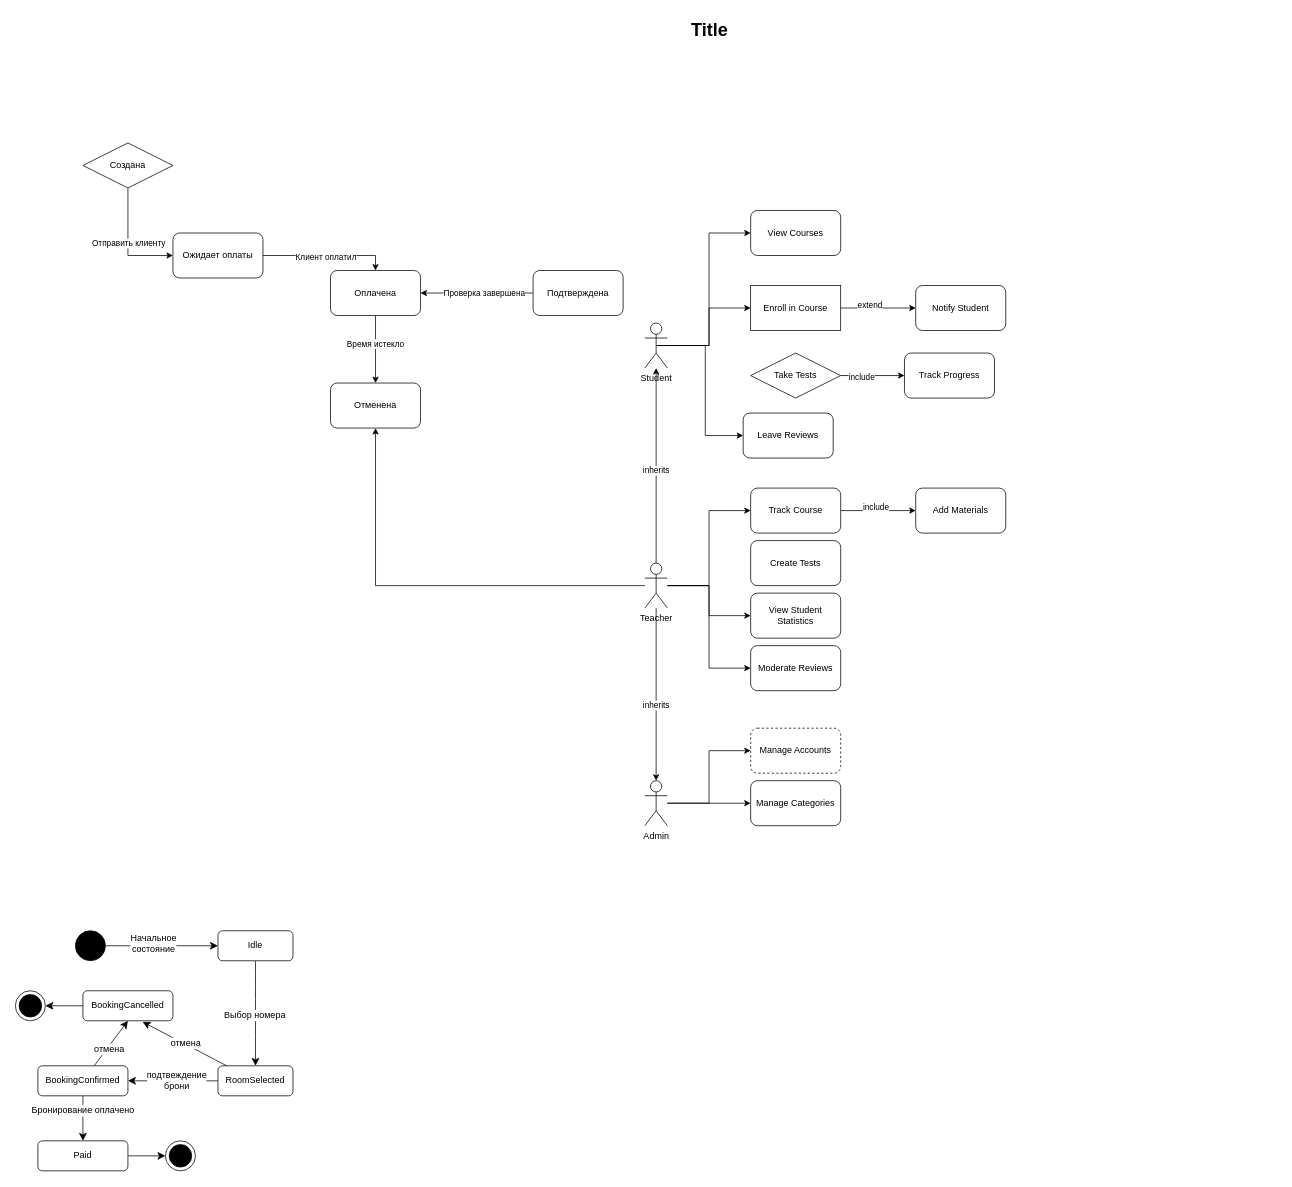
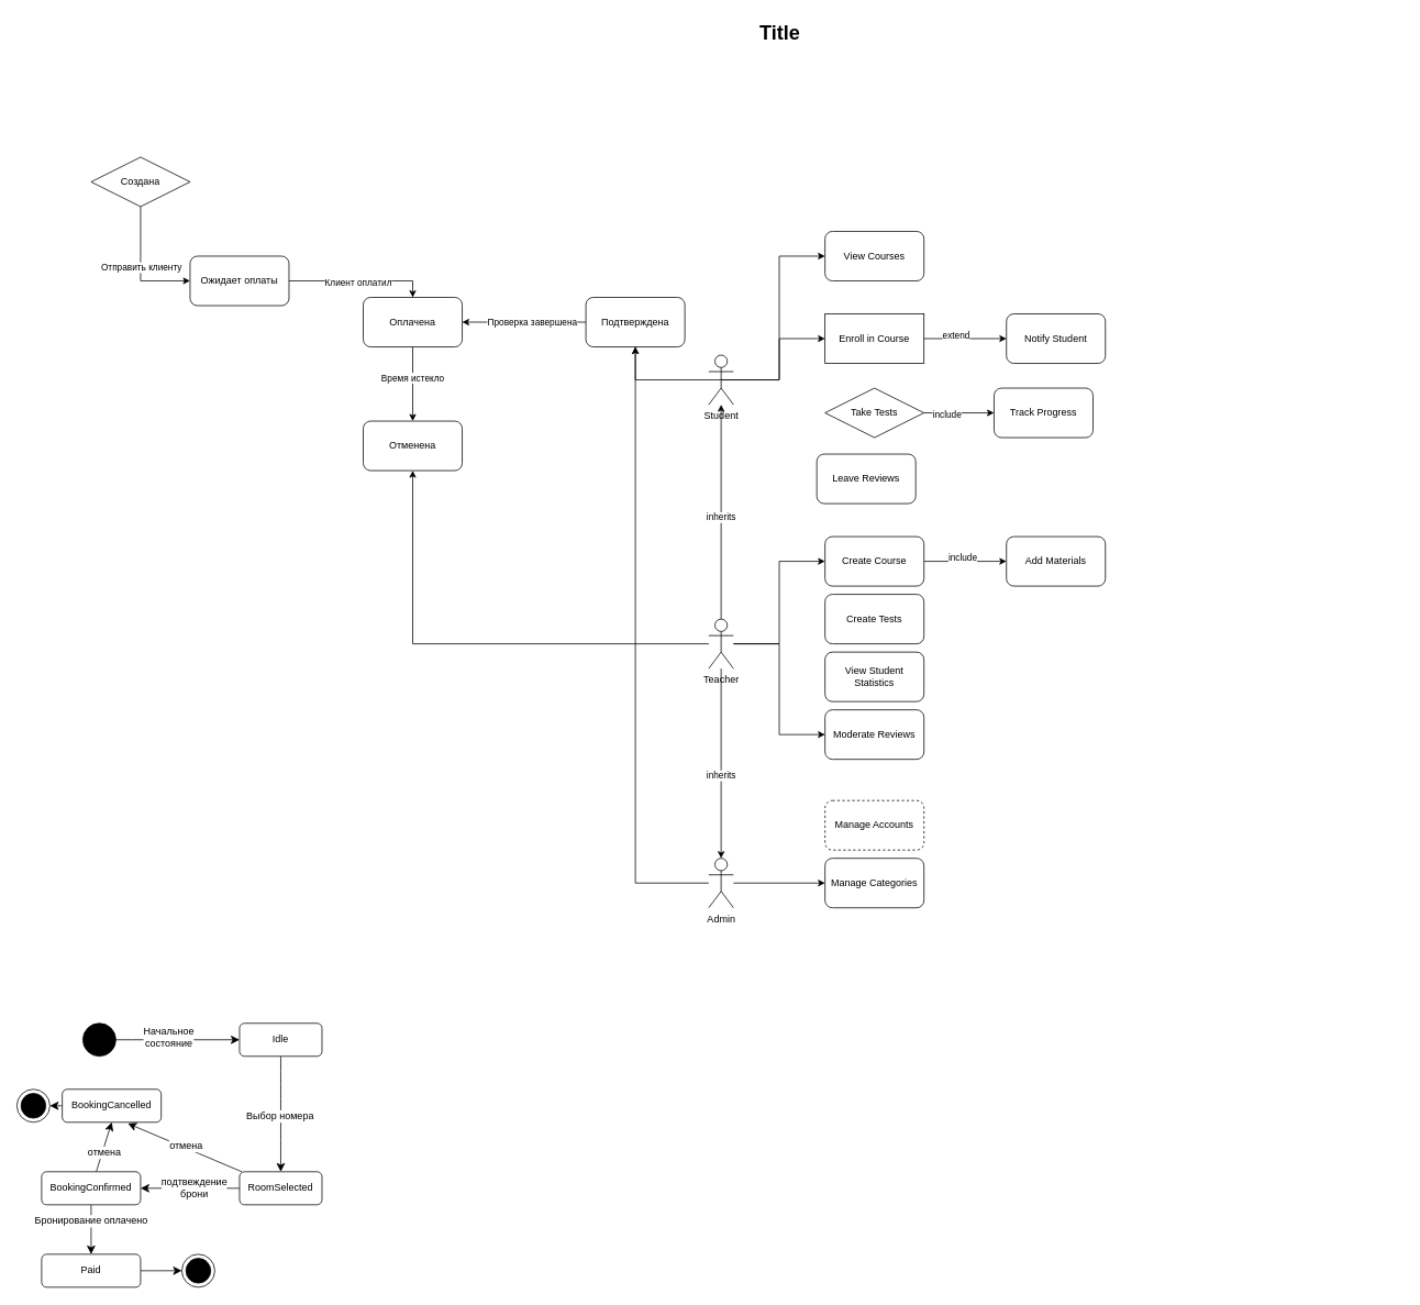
  <mxCell id="0" style=";html=1;" />
  <mxCell id="1" style=";html=1;" parent="0" />
  <mxCell id="2" value="Title" style="text;strokeColor=none;fillColor=none;html=1;fontSize=24;fontStyle=1;verticalAlign=middle;align=center;" parent="1" vertex="1"><mxGeometry x="190" y="20" width="1510" height="40" as="geometry" /></mxCell>
  <mxCell id="3" value="Student" style="shape=umlActor;verticalLabelPosition=bottom;verticalAlign=top;html=1;outlineConnect=0;" parent="1" vertex="1"><mxGeometry x="859" y="430" width="30" height="60" as="geometry" /></mxCell>
  <mxCell id="4" value="Take Tests" style="rhombus;whiteSpace=wrap;html=1;" parent="1" vertex="1"><mxGeometry x="1000" y="470" width="120" height="60" as="geometry" /></mxCell>
  <mxCell id="5" value="Enroll in Course" style="whiteSpace=wrap;html=1;rounded=0;" parent="1" vertex="1"><mxGeometry x="1000" y="380" width="120" height="60" as="geometry" /></mxCell>
  <mxCell id="6" value="Leave Reviews" style="rounded=1;whiteSpace=wrap;html=1;" parent="1" vertex="1"><mxGeometry x="990" y="550" width="120" height="60" as="geometry" /></mxCell>
- <mxCell id="7" value="" style="edgeStyle=orthogonalEdgeStyle;rounded=0;orthogonalLoop=1;jettySize=auto;html=1;entryX=0;entryY=0.5;entryDx=0;entryDy=0;exitX=0.5;exitY=0.5;exitDx=0;exitDy=0;exitPerimeter=0;" parent="1" source="3" target="6" edge="1"><mxGeometry relative="1" as="geometry"><mxPoint x="900" y="510" as="sourcePoint" /><mxPoint x="1010" y="510" as="targetPoint" /></mxGeometry></mxCell>
+ <mxCell id="7" value="" style="edgeStyle=orthogonalEdgeStyle;rounded=0;orthogonalLoop=1;jettySize=auto;html=1;exitX=0.5;exitY=0.5;exitDx=0;exitDy=0;exitPerimeter=0;" parent="1" source="3" target="46" edge="1"><mxGeometry relative="1" as="geometry"><mxPoint x="900" y="510" as="sourcePoint" /><mxPoint x="1010" y="510" as="targetPoint" /></mxGeometry></mxCell>
  <mxCell id="8" value="" style="edgeStyle=orthogonalEdgeStyle;rounded=0;orthogonalLoop=1;jettySize=auto;html=1;entryX=0;entryY=0.5;entryDx=0;entryDy=0;exitX=0.5;exitY=0.5;exitDx=0;exitDy=0;exitPerimeter=0;" parent="1" source="3" target="5" edge="1"><mxGeometry relative="1" as="geometry"><mxPoint x="880" y="500" as="sourcePoint" /><mxPoint x="1010" y="510" as="targetPoint" /></mxGeometry></mxCell>
  <mxCell id="9" value="View Courses" style="rounded=1;whiteSpace=wrap;html=1;" parent="1" vertex="1"><mxGeometry x="1000" y="280" width="120" height="60" as="geometry" /></mxCell>
  <mxCell id="10" value="" style="edgeStyle=orthogonalEdgeStyle;rounded=0;orthogonalLoop=1;jettySize=auto;html=1;entryX=0;entryY=0.5;entryDx=0;entryDy=0;exitX=0.5;exitY=0.5;exitDx=0;exitDy=0;exitPerimeter=0;" parent="1" source="3" target="9" edge="1"><mxGeometry relative="1" as="geometry"><mxPoint x="885" y="510" as="sourcePoint" /><mxPoint x="1010" y="420" as="targetPoint" /></mxGeometry></mxCell>
  <mxCell id="11" value="Notify Student" style="rounded=1;whiteSpace=wrap;html=1;" parent="1" vertex="1"><mxGeometry x="1220" y="380" width="120" height="60" as="geometry" /></mxCell>
  <mxCell id="12" value="" style="edgeStyle=orthogonalEdgeStyle;rounded=0;orthogonalLoop=1;jettySize=auto;html=1;entryX=0;entryY=0.5;entryDx=0;entryDy=0;exitX=1;exitY=0.5;exitDx=0;exitDy=0;" parent="1" source="5" target="11" edge="1"><mxGeometry relative="1" as="geometry"><mxPoint x="1140" y="440" as="sourcePoint" /><mxPoint x="1010" y="420" as="targetPoint" /></mxGeometry></mxCell>
  <mxCell id="13" value="extend" style="edgeLabel;html=1;align=center;verticalAlign=middle;resizable=0;points=[];" parent="12" vertex="1" connectable="0"><mxGeometry x="-0.245" y="4" relative="1" as="geometry"><mxPoint as="offset" /></mxGeometry></mxCell>
  <mxCell id="14" value="Track Progress" style="rounded=1;whiteSpace=wrap;html=1;" parent="1" vertex="1"><mxGeometry x="1205" y="470" width="120" height="60" as="geometry" /></mxCell>
  <mxCell id="15" value="" style="edgeStyle=orthogonalEdgeStyle;rounded=0;orthogonalLoop=1;jettySize=auto;html=1;entryX=0;entryY=0.5;entryDx=0;entryDy=0;exitX=1;exitY=0.5;exitDx=0;exitDy=0;" parent="1" source="4" target="14" edge="1"><mxGeometry relative="1" as="geometry"><mxPoint x="1130" y="420" as="sourcePoint" /><mxPoint x="1230" y="420" as="targetPoint" /></mxGeometry></mxCell>
  <mxCell id="16" value="include" style="edgeLabel;html=1;align=center;verticalAlign=middle;resizable=0;points=[];" parent="15" vertex="1" connectable="0"><mxGeometry x="-0.335" y="-1" relative="1" as="geometry"><mxPoint x="-1" as="offset" /></mxGeometry></mxCell>
  <mxCell id="17" style="edgeStyle=orthogonalEdgeStyle;rounded=0;orthogonalLoop=1;jettySize=auto;html=1;" parent="1" source="25" target="3" edge="1"><mxGeometry relative="1" as="geometry" /></mxCell>
  <mxCell id="18" value="inherits" style="edgeLabel;html=1;align=center;verticalAlign=middle;resizable=0;points=[];" parent="17" vertex="1" connectable="0"><mxGeometry x="-0.045" y="1" relative="1" as="geometry"><mxPoint as="offset" /></mxGeometry></mxCell>
  <mxCell id="19" value="" style="edgeStyle=orthogonalEdgeStyle;rounded=0;orthogonalLoop=1;jettySize=auto;html=1;" parent="1" source="25" target="28" edge="1"><mxGeometry relative="1" as="geometry" /></mxCell>
  <mxCell id="20" value="inherits" style="edgeLabel;html=1;align=center;verticalAlign=middle;resizable=0;points=[];" parent="19" vertex="1" connectable="0"><mxGeometry x="0.119" y="-1" relative="1" as="geometry"><mxPoint as="offset" /></mxGeometry></mxCell>
  <mxCell id="21" style="edgeStyle=orthogonalEdgeStyle;rounded=0;orthogonalLoop=1;jettySize=auto;html=1;entryX=0;entryY=0.5;entryDx=0;entryDy=0;" parent="1" source="25" target="31" edge="1"><mxGeometry relative="1" as="geometry" /></mxCell>
  <mxCell id="22" style="edgeStyle=orthogonalEdgeStyle;rounded=0;orthogonalLoop=1;jettySize=auto;html=1;" parent="1" source="25" target="47" edge="1"><mxGeometry relative="1" as="geometry" /></mxCell>
- <mxCell id="23" style="edgeStyle=orthogonalEdgeStyle;rounded=0;orthogonalLoop=1;jettySize=auto;html=1;entryX=0;entryY=0.5;entryDx=0;entryDy=0;" parent="1" source="25" target="33" edge="1"><mxGeometry relative="1" as="geometry" /></mxCell>
  <mxCell id="24" style="edgeStyle=orthogonalEdgeStyle;rounded=0;orthogonalLoop=1;jettySize=auto;html=1;entryX=0;entryY=0.5;entryDx=0;entryDy=0;" parent="1" source="25" target="36" edge="1"><mxGeometry relative="1" as="geometry" /></mxCell>
  <mxCell id="25" value="Teacher" style="shape=umlActor;verticalLabelPosition=bottom;verticalAlign=top;html=1;outlineConnect=0;" parent="1" vertex="1"><mxGeometry x="859" y="750" width="30" height="60" as="geometry" /></mxCell>
- <mxCell id="26" style="edgeStyle=orthogonalEdgeStyle;rounded=0;orthogonalLoop=1;jettySize=auto;html=1;entryX=0;entryY=0.5;entryDx=0;entryDy=0;" parent="1" source="28" target="34" edge="1"><mxGeometry relative="1" as="geometry" /></mxCell>
+ <mxCell id="26" style="edgeStyle=orthogonalEdgeStyle;rounded=0;orthogonalLoop=1;jettySize=auto;html=1;" parent="1" source="28" target="46" edge="1"><mxGeometry relative="1" as="geometry" /></mxCell>
  <mxCell id="27" style="edgeStyle=orthogonalEdgeStyle;rounded=0;orthogonalLoop=1;jettySize=auto;html=1;entryX=0;entryY=0.5;entryDx=0;entryDy=0;" parent="1" source="28" target="37" edge="1"><mxGeometry relative="1" as="geometry" /></mxCell>
  <mxCell id="28" value="Admin" style="shape=umlActor;verticalLabelPosition=bottom;verticalAlign=top;html=1;outlineConnect=0;" parent="1" vertex="1"><mxGeometry x="859" y="1040" width="30" height="60" as="geometry" /></mxCell>
  <mxCell id="29" style="edgeStyle=orthogonalEdgeStyle;rounded=0;orthogonalLoop=1;jettySize=auto;html=1;entryX=0;entryY=0.5;entryDx=0;entryDy=0;" parent="1" source="31" target="35" edge="1"><mxGeometry relative="1" as="geometry" /></mxCell>
  <mxCell id="30" value="include" style="edgeLabel;html=1;align=center;verticalAlign=middle;resizable=0;points=[];" parent="29" vertex="1" connectable="0"><mxGeometry x="-0.075" y="5" relative="1" as="geometry"><mxPoint as="offset" /></mxGeometry></mxCell>
- <mxCell id="31" value="Track Course" style="rounded=1;whiteSpace=wrap;html=1;" parent="1" vertex="1"><mxGeometry x="1000" y="650" width="120" height="60" as="geometry" /></mxCell>
+ <mxCell id="31" value="Create Course" style="rounded=1;whiteSpace=wrap;html=1;" parent="1" vertex="1"><mxGeometry x="1000" y="650" width="120" height="60" as="geometry" /></mxCell>
  <mxCell id="32" value="Create Tests" style="rounded=1;whiteSpace=wrap;html=1;" parent="1" vertex="1"><mxGeometry x="1000" y="720" width="120" height="60" as="geometry" /></mxCell>
  <mxCell id="33" value="View Student Statistics" style="rounded=1;whiteSpace=wrap;html=1;" parent="1" vertex="1"><mxGeometry x="1000" y="790" width="120" height="60" as="geometry" /></mxCell>
  <mxCell id="34" value="Manage Accounts" style="rounded=1;whiteSpace=wrap;html=1;dashed=1;" parent="1" vertex="1"><mxGeometry x="1000" y="970" width="120" height="60" as="geometry" /></mxCell>
  <mxCell id="35" value="Add Materials" style="rounded=1;whiteSpace=wrap;html=1;" parent="1" vertex="1"><mxGeometry x="1220" y="650" width="120" height="60" as="geometry" /></mxCell>
  <mxCell id="36" value="Moderate Reviews" style="rounded=1;whiteSpace=wrap;html=1;" parent="1" vertex="1"><mxGeometry x="1000" y="860" width="120" height="60" as="geometry" /></mxCell>
  <mxCell id="37" value="Manage Categories" style="rounded=1;whiteSpace=wrap;html=1;" parent="1" vertex="1"><mxGeometry x="1000" y="1040" width="120" height="60" as="geometry" /></mxCell>
  <mxCell id="38" style="edgeStyle=orthogonalEdgeStyle;rounded=0;orthogonalLoop=1;jettySize=auto;html=1;entryX=0;entryY=0.5;entryDx=0;entryDy=0;" parent="1" source="40" target="43" edge="1"><mxGeometry relative="1" as="geometry" /></mxCell>
  <mxCell id="39" value="Отправить клиенту" style="edgeLabel;html=1;align=center;verticalAlign=middle;resizable=0;points=[];" parent="38" vertex="1" connectable="0"><mxGeometry x="-0.031" y="-1" relative="1" as="geometry"><mxPoint x="1" as="offset" /></mxGeometry></mxCell>
  <mxCell id="40" value="Создана" style="rhombus;whiteSpace=wrap;html=1;" parent="1" vertex="1"><mxGeometry x="110" y="190" width="120" height="60" as="geometry" /></mxCell>
  <mxCell id="41" style="edgeStyle=orthogonalEdgeStyle;rounded=0;orthogonalLoop=1;jettySize=auto;html=1;entryX=0.5;entryY=0;entryDx=0;entryDy=0;" parent="1" source="43" target="50" edge="1"><mxGeometry relative="1" as="geometry"><Array as="points"><mxPoint x="500" y="340" /></Array></mxGeometry></mxCell>
  <mxCell id="42" value="Клиент оплатил" style="edgeLabel;html=1;align=center;verticalAlign=middle;resizable=0;points=[];" parent="41" vertex="1" connectable="0"><mxGeometry x="-0.033" y="-1" relative="1" as="geometry"><mxPoint x="1" as="offset" /></mxGeometry></mxCell>
  <mxCell id="43" value="Ожидает оплаты" style="rounded=1;whiteSpace=wrap;html=1;" parent="1" vertex="1"><mxGeometry x="230" y="310" width="120" height="60" as="geometry" /></mxCell>
  <mxCell id="44" style="edgeStyle=orthogonalEdgeStyle;rounded=0;orthogonalLoop=1;jettySize=auto;html=1;entryX=1;entryY=0.5;entryDx=0;entryDy=0;" parent="1" source="46" target="50" edge="1"><mxGeometry relative="1" as="geometry" /></mxCell>
  <mxCell id="45" value="Проверка завершена" style="edgeLabel;html=1;align=center;verticalAlign=middle;resizable=0;points=[];" parent="44" vertex="1" connectable="0"><mxGeometry x="-0.103" relative="1" as="geometry"><mxPoint x="1" as="offset" /></mxGeometry></mxCell>
  <mxCell id="46" value="Подтверждена" style="rounded=1;whiteSpace=wrap;html=1;" parent="1" vertex="1"><mxGeometry x="710" y="360" width="120" height="60" as="geometry" /></mxCell>
  <mxCell id="47" value="Отменена" style="rounded=1;whiteSpace=wrap;html=1;" parent="1" vertex="1"><mxGeometry x="440" y="510" width="120" height="60" as="geometry" /></mxCell>
  <mxCell id="48" style="edgeStyle=orthogonalEdgeStyle;rounded=0;orthogonalLoop=1;jettySize=auto;html=1;entryX=0.5;entryY=0;entryDx=0;entryDy=0;" parent="1" source="50" target="47" edge="1"><mxGeometry relative="1" as="geometry" /></mxCell>
  <mxCell id="49" value="Время истекло" style="edgeLabel;html=1;align=center;verticalAlign=middle;resizable=0;points=[];" parent="48" vertex="1" connectable="0"><mxGeometry x="-0.167" y="-1" relative="1" as="geometry"><mxPoint as="offset" /></mxGeometry></mxCell>
  <mxCell id="50" value="Оплачена" style="rounded=1;whiteSpace=wrap;html=1;" parent="1" vertex="1"><mxGeometry x="440" y="360" width="120" height="60" as="geometry" /></mxCell>
  <mxCell id="51" style="edgeStyle=none;curved=1;rounded=0;orthogonalLoop=1;jettySize=auto;html=1;fontSize=12;startSize=8;endSize=8;" edge="1" parent="1" source="53" target="56"><mxGeometry relative="1" as="geometry" /></mxCell>
  <mxCell id="52" value="Начальное&lt;div&gt;состояние&lt;/div&gt;" style="edgeLabel;html=1;align=center;verticalAlign=middle;resizable=0;points=[];fontSize=12;" vertex="1" connectable="0" parent="51"><mxGeometry x="-0.155" y="4" relative="1" as="geometry"><mxPoint as="offset" /></mxGeometry></mxCell>
  <mxCell id="53" value="" style="shape=ellipse;html=1;fillColor=strokeColor;fontSize=18;fontColor=#ffffff;" vertex="1" parent="1"><mxGeometry x="100" y="1240" width="40" height="40" as="geometry" /></mxCell>
  <mxCell id="54" value="" style="edgeStyle=none;curved=1;rounded=0;orthogonalLoop=1;jettySize=auto;html=1;fontSize=12;startSize=8;endSize=8;" edge="1" parent="1" source="56" target="59"><mxGeometry relative="1" as="geometry" /></mxCell>
  <mxCell id="55" value="Выбор номера" style="edgeLabel;html=1;align=center;verticalAlign=middle;resizable=0;points=[];fontSize=12;" vertex="1" connectable="0" parent="54"><mxGeometry x="0.025" y="-2" relative="1" as="geometry"><mxPoint as="offset" /></mxGeometry></mxCell>
  <mxCell id="56" value="Idle" style="shape=rect;rounded=1;html=1;whiteSpace=wrap;align=center;" vertex="1" parent="1"><mxGeometry x="290" y="1240" width="100" height="40" as="geometry" /></mxCell>
  <mxCell id="57" value="" style="edgeStyle=none;curved=1;rounded=0;orthogonalLoop=1;jettySize=auto;html=1;fontSize=12;startSize=8;endSize=8;" edge="1" parent="1" source="59" target="64"><mxGeometry relative="1" as="geometry" /></mxCell>
  <mxCell id="58" value="подтвеждение&lt;div&gt;брони&lt;/div&gt;" style="edgeLabel;html=1;align=center;verticalAlign=middle;resizable=0;points=[];fontSize=12;" vertex="1" connectable="0" parent="57"><mxGeometry x="-0.064" y="-1" relative="1" as="geometry"><mxPoint as="offset" /></mxGeometry></mxCell>
  <mxCell id="59" value="RoomSelected" style="shape=rect;rounded=1;html=1;whiteSpace=wrap;align=center;" vertex="1" parent="1"><mxGeometry x="290" y="1420" width="100" height="40" as="geometry" /></mxCell>
  <mxCell id="60" value="" style="edgeStyle=none;curved=1;rounded=0;orthogonalLoop=1;jettySize=auto;html=1;fontSize=12;startSize=8;endSize=8;" edge="1" parent="1" source="64" target="66"><mxGeometry relative="1" as="geometry" /></mxCell>
  <mxCell id="61" value="Бронирование оплачено" style="edgeLabel;html=1;align=center;verticalAlign=middle;resizable=0;points=[];fontSize=12;" vertex="1" connectable="0" parent="60"><mxGeometry x="-0.354" y="-1" relative="1" as="geometry"><mxPoint as="offset" /></mxGeometry></mxCell>
  <mxCell id="62" style="edgeStyle=none;curved=1;rounded=0;orthogonalLoop=1;jettySize=auto;html=1;entryX=0.5;entryY=1;entryDx=0;entryDy=0;fontSize=12;startSize=8;endSize=8;" edge="1" parent="1" source="64" target="67"><mxGeometry relative="1" as="geometry" /></mxCell>
  <mxCell id="63" value="отмена" style="edgeLabel;html=1;align=center;verticalAlign=middle;resizable=0;points=[];fontSize=12;" vertex="1" connectable="0" parent="62"><mxGeometry x="-0.205" y="-2" relative="1" as="geometry"><mxPoint as="offset" /></mxGeometry></mxCell>
  <mxCell id="64" value="BookingConfirmed" style="shape=rect;rounded=1;html=1;whiteSpace=wrap;align=center;" vertex="1" parent="1"><mxGeometry x="50" y="1420" width="120" height="40" as="geometry" /></mxCell>
  <mxCell id="65" style="edgeStyle=none;curved=1;rounded=0;orthogonalLoop=1;jettySize=auto;html=1;fontSize=12;startSize=8;endSize=8;" edge="1" parent="1" source="66" target="72"><mxGeometry relative="1" as="geometry"><mxPoint x="220" y="1540" as="targetPoint" /></mxGeometry></mxCell>
  <mxCell id="66" value="Paid" style="shape=rect;rounded=1;html=1;whiteSpace=wrap;align=center;" vertex="1" parent="1"><mxGeometry x="50" y="1520" width="120" height="40" as="geometry" /></mxCell>
- <mxCell id="67" value="BookingCancelled" style="shape=rect;rounded=1;html=1;whiteSpace=wrap;align=center;" vertex="1" parent="1"><mxGeometry x="110" y="1320" width="120" height="40" as="geometry" /></mxCell>
+ <mxCell id="67" value="BookingCancelled" style="shape=rect;rounded=1;html=1;whiteSpace=wrap;align=center;" vertex="1" parent="1"><mxGeometry x="75" y="1320" width="120" height="40" as="geometry" /></mxCell>
  <mxCell id="68" style="edgeStyle=none;curved=1;rounded=0;orthogonalLoop=1;jettySize=auto;html=1;entryX=0.663;entryY=1.037;entryDx=0;entryDy=0;entryPerimeter=0;fontSize=12;startSize=8;endSize=8;" edge="1" parent="1" source="59" target="67"><mxGeometry relative="1" as="geometry" /></mxCell>
  <mxCell id="69" value="отмена" style="edgeLabel;html=1;align=center;verticalAlign=middle;resizable=0;points=[];fontSize=12;" vertex="1" connectable="0" parent="68"><mxGeometry x="0.002" y="-2" relative="1" as="geometry"><mxPoint as="offset" /></mxGeometry></mxCell>
  <mxCell id="70" value="" style="shape=mxgraph.sysml.actFinal;html=1;verticalLabelPosition=bottom;labelBackgroundColor=#ffffff;verticalAlign=top;" vertex="1" parent="1"><mxGeometry x="20" y="1320" width="40" height="40" as="geometry" /></mxCell>
  <mxCell id="71" style="edgeStyle=none;curved=1;rounded=0;orthogonalLoop=1;jettySize=auto;html=1;entryX=1;entryY=0.5;entryDx=0;entryDy=0;entryPerimeter=0;fontSize=12;startSize=8;endSize=8;" edge="1" parent="1" source="67" target="70"><mxGeometry relative="1" as="geometry" /></mxCell>
  <mxCell id="72" value="" style="shape=mxgraph.sysml.actFinal;html=1;verticalLabelPosition=bottom;labelBackgroundColor=#ffffff;verticalAlign=top;" vertex="1" parent="1"><mxGeometry x="220" y="1520" width="40" height="40" as="geometry" /></mxCell>
